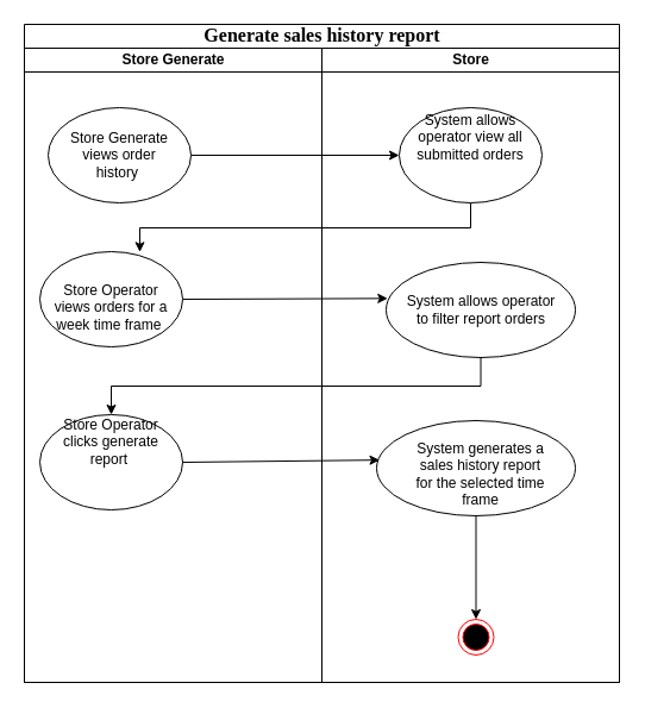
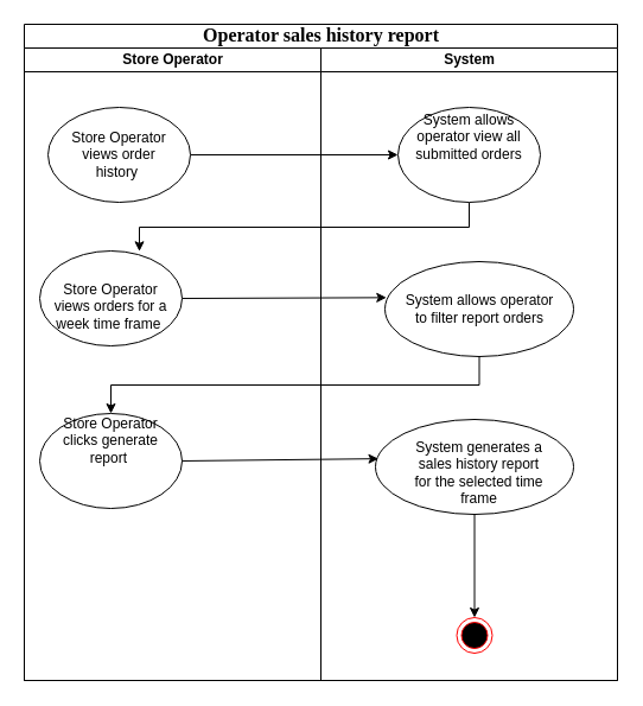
  <mxCell id="0" />
  <mxCell id="1" parent="0" />
- <mxCell id="2" value="&lt;span style=&quot;font-weight: normal&quot; id=&quot;docs-internal-guid-952bc267-7fff-cdf3-cf3e-8a63c47240e4&quot;&gt;&lt;p dir=&quot;ltr&quot; style=&quot;line-height: 1.38 ; margin-top: 0pt ; margin-bottom: 0pt&quot;&gt;&lt;span id=&quot;docs-internal-guid-7d8778c5-7fff-4770-626f-576c1fb4948f&quot;&gt;&lt;/span&gt;&lt;/p&gt;&lt;p dir=&quot;ltr&quot; style=&quot;line-height: 1.38 ; margin-top: 0pt ; margin-bottom: 0pt&quot;&gt;&lt;span id=&quot;docs-internal-guid-18a91192-7fff-933f-e43c-0a2bdea45169&quot;&gt;&lt;/span&gt;&lt;/p&gt;&lt;p dir=&quot;ltr&quot; style=&quot;line-height: 1.38 ; margin-top: 0pt ; margin-bottom: 0pt&quot;&gt;&lt;span style=&quot;font-size: 12pt ; font-family: &amp;#34;times new roman&amp;#34; ; color: rgb(0 , 0 , 0) ; background-color: transparent ; font-weight: 700 ; font-style: normal ; font-variant: normal ; text-decoration: none ; vertical-align: baseline&quot;&gt;Generate sales history report&lt;/span&gt;&lt;/p&gt;&lt;/span&gt;" style="swimlane;html=1;childLayout=stackLayout;startSize=20;rounded=0;shadow=0;comic=0;labelBackgroundColor=none;strokeWidth=1;fontFamily=Verdana;fontSize=12;align=center;" parent="1" vertex="1"><mxGeometry x="20" y="20" width="500" height="553" as="geometry" /></mxCell>
+ <mxCell id="2" value="&lt;span style=&quot;font-weight: normal&quot; id=&quot;docs-internal-guid-952bc267-7fff-cdf3-cf3e-8a63c47240e4&quot;&gt;&lt;p dir=&quot;ltr&quot; style=&quot;line-height: 1.38 ; margin-top: 0pt ; margin-bottom: 0pt&quot;&gt;&lt;span id=&quot;docs-internal-guid-7d8778c5-7fff-4770-626f-576c1fb4948f&quot;&gt;&lt;/span&gt;&lt;/p&gt;&lt;p dir=&quot;ltr&quot; style=&quot;line-height: 1.38 ; margin-top: 0pt ; margin-bottom: 0pt&quot;&gt;&lt;span id=&quot;docs-internal-guid-18a91192-7fff-933f-e43c-0a2bdea45169&quot;&gt;&lt;/span&gt;&lt;/p&gt;&lt;p dir=&quot;ltr&quot; style=&quot;line-height: 1.38 ; margin-top: 0pt ; margin-bottom: 0pt&quot;&gt;&lt;span style=&quot;font-size: 12pt ; font-family: &amp;#34;times new roman&amp;#34; ; color: rgb(0 , 0 , 0) ; background-color: transparent ; font-weight: 700 ; font-style: normal ; font-variant: normal ; text-decoration: none ; vertical-align: baseline&quot;&gt;Operator sales history report&lt;/span&gt;&lt;/p&gt;&lt;/span&gt;" style="swimlane;html=1;childLayout=stackLayout;startSize=20;rounded=0;shadow=0;comic=0;labelBackgroundColor=none;strokeWidth=1;fontFamily=Verdana;fontSize=12;align=center;" parent="1" vertex="1"><mxGeometry x="20" y="20" width="500" height="553" as="geometry" /></mxCell>
  <mxCell id="3" style="rounded=0;orthogonalLoop=1;jettySize=auto;html=1;exitX=1;exitY=0.5;exitDx=0;exitDy=0;entryX=0;entryY=0.5;entryDx=0;entryDy=0;" edge="1" parent="2" source="7" target="14"><mxGeometry relative="1" as="geometry" /></mxCell>
  <mxCell id="4" style="edgeStyle=none;rounded=0;orthogonalLoop=1;jettySize=auto;html=1;exitX=1;exitY=0.5;exitDx=0;exitDy=0;entryX=0.008;entryY=0.379;entryDx=0;entryDy=0;entryPerimeter=0;" parent="2" source="9" target="16" edge="1"><mxGeometry relative="1" as="geometry" /></mxCell>
  <mxCell id="5" style="edgeStyle=elbowEdgeStyle;rounded=0;orthogonalLoop=1;jettySize=auto;html=1;exitX=0.5;exitY=1;exitDx=0;exitDy=0;entryX=0.7;entryY=0.004;entryDx=0;entryDy=0;entryPerimeter=0;elbow=vertical;" edge="1" parent="2" source="14" target="9"><mxGeometry relative="1" as="geometry" /></mxCell>
- <mxCell id="6" value="Store Generate" style="swimlane;html=1;startSize=20;" parent="2" vertex="1"><mxGeometry y="20" width="250" height="533" as="geometry" /></mxCell>
+ <mxCell id="6" value="Store Operator" style="swimlane;html=1;startSize=20;" parent="2" vertex="1"><mxGeometry y="20" width="250" height="533" as="geometry" /></mxCell>
  <mxCell id="7" value="" style="ellipse;whiteSpace=wrap;html=1;" parent="6" vertex="1"><mxGeometry x="20" y="50" width="120" height="80" as="geometry" /></mxCell>
- <mxCell id="8" value="Store Generate views order history&amp;nbsp;" style="text;html=1;strokeColor=none;fillColor=none;align=center;verticalAlign=middle;whiteSpace=wrap;rounded=0;" parent="6" vertex="1"><mxGeometry x="30" y="75" width="100" height="30" as="geometry" /></mxCell>
+ <mxCell id="8" value="Store Operator views order history&amp;nbsp;" style="text;html=1;strokeColor=none;fillColor=none;align=center;verticalAlign=middle;whiteSpace=wrap;rounded=0;" parent="6" vertex="1"><mxGeometry x="30" y="75" width="100" height="30" as="geometry" /></mxCell>
  <mxCell id="9" value="" style="ellipse;whiteSpace=wrap;html=1;" parent="6" vertex="1"><mxGeometry x="13" y="171" width="120" height="80" as="geometry" /></mxCell>
  <mxCell id="10" value="Store Operator views orders for a week time frame&amp;nbsp;" style="text;html=1;strokeColor=none;fillColor=none;align=center;verticalAlign=middle;whiteSpace=wrap;rounded=0;" parent="6" vertex="1"><mxGeometry x="23" y="203" width="100" height="30" as="geometry" /></mxCell>
  <mxCell id="11" value="" style="ellipse;whiteSpace=wrap;html=1;" vertex="1" parent="6"><mxGeometry x="13" y="308" width="120" height="80" as="geometry" /></mxCell>
  <mxCell id="12" value="Store Operator clicks generate report&amp;nbsp;" style="text;html=1;strokeColor=none;fillColor=none;align=center;verticalAlign=middle;whiteSpace=wrap;rounded=0;" vertex="1" parent="6"><mxGeometry x="23" y="316" width="100" height="30" as="geometry" /></mxCell>
- <mxCell id="13" value="Store" style="swimlane;html=1;startSize=20;" parent="2" vertex="1"><mxGeometry x="250" y="20" width="250" height="533" as="geometry" /></mxCell>
+ <mxCell id="13" value="System" style="swimlane;html=1;startSize=20;" parent="2" vertex="1"><mxGeometry x="250" y="20" width="250" height="533" as="geometry" /></mxCell>
  <mxCell id="14" value="" style="ellipse;whiteSpace=wrap;html=1;" parent="13" vertex="1"><mxGeometry x="65" y="50" width="120" height="80" as="geometry" /></mxCell>
  <mxCell id="15" value="System allows operator view all submitted orders" style="text;html=1;strokeColor=none;fillColor=none;align=center;verticalAlign=middle;whiteSpace=wrap;rounded=0;" vertex="1" parent="13"><mxGeometry x="75" y="60" width="100" height="30" as="geometry" /></mxCell>
  <mxCell id="16" value="" style="ellipse;whiteSpace=wrap;html=1;" parent="13" vertex="1"><mxGeometry x="54" y="180" width="159" height="80" as="geometry" /></mxCell>
  <mxCell id="17" value="&lt;span&gt;System allows operator to filter report orders&lt;/span&gt;" style="text;html=1;strokeColor=none;fillColor=none;align=center;verticalAlign=middle;whiteSpace=wrap;rounded=0;" parent="13" vertex="1"><mxGeometry x="64.5" y="205" width="138" height="30" as="geometry" /></mxCell>
  <mxCell id="18" value="" style="ellipse;html=1;shape=endState;fillColor=#000000;strokeColor=#ff0000;" parent="13" vertex="1"><mxGeometry x="114.5" y="480" width="30" height="30" as="geometry" /></mxCell>
  <mxCell id="19" style="edgeStyle=none;rounded=0;orthogonalLoop=1;jettySize=auto;html=1;exitX=0.5;exitY=1;exitDx=0;exitDy=0;entryX=0.5;entryY=0;entryDx=0;entryDy=0;" edge="1" parent="13" source="20" target="18"><mxGeometry relative="1" as="geometry"><mxPoint x="184" y="502" as="targetPoint" /></mxGeometry></mxCell>
  <mxCell id="20" value="" style="ellipse;whiteSpace=wrap;html=1;" vertex="1" parent="13"><mxGeometry x="46" y="313" width="167" height="80" as="geometry" /></mxCell>
  <mxCell id="21" value="System generates a sales history report for the selected time frame" style="text;html=1;strokeColor=none;fillColor=none;align=center;verticalAlign=middle;whiteSpace=wrap;rounded=0;" vertex="1" parent="13"><mxGeometry x="75" y="343" width="117" height="30" as="geometry" /></mxCell>
  <mxCell id="22" style="edgeStyle=none;rounded=0;orthogonalLoop=1;jettySize=auto;html=1;exitX=1;exitY=0.5;exitDx=0;exitDy=0;entryX=0.015;entryY=0.414;entryDx=0;entryDy=0;entryPerimeter=0;" edge="1" parent="2" source="11" target="20"><mxGeometry relative="1" as="geometry" /></mxCell>
  <mxCell id="23" style="edgeStyle=elbowEdgeStyle;rounded=0;orthogonalLoop=1;jettySize=auto;html=1;exitX=0.5;exitY=1;exitDx=0;exitDy=0;entryX=0.5;entryY=0;entryDx=0;entryDy=0;elbow=vertical;" edge="1" parent="2" source="16" target="11"><mxGeometry relative="1" as="geometry" /></mxCell>
